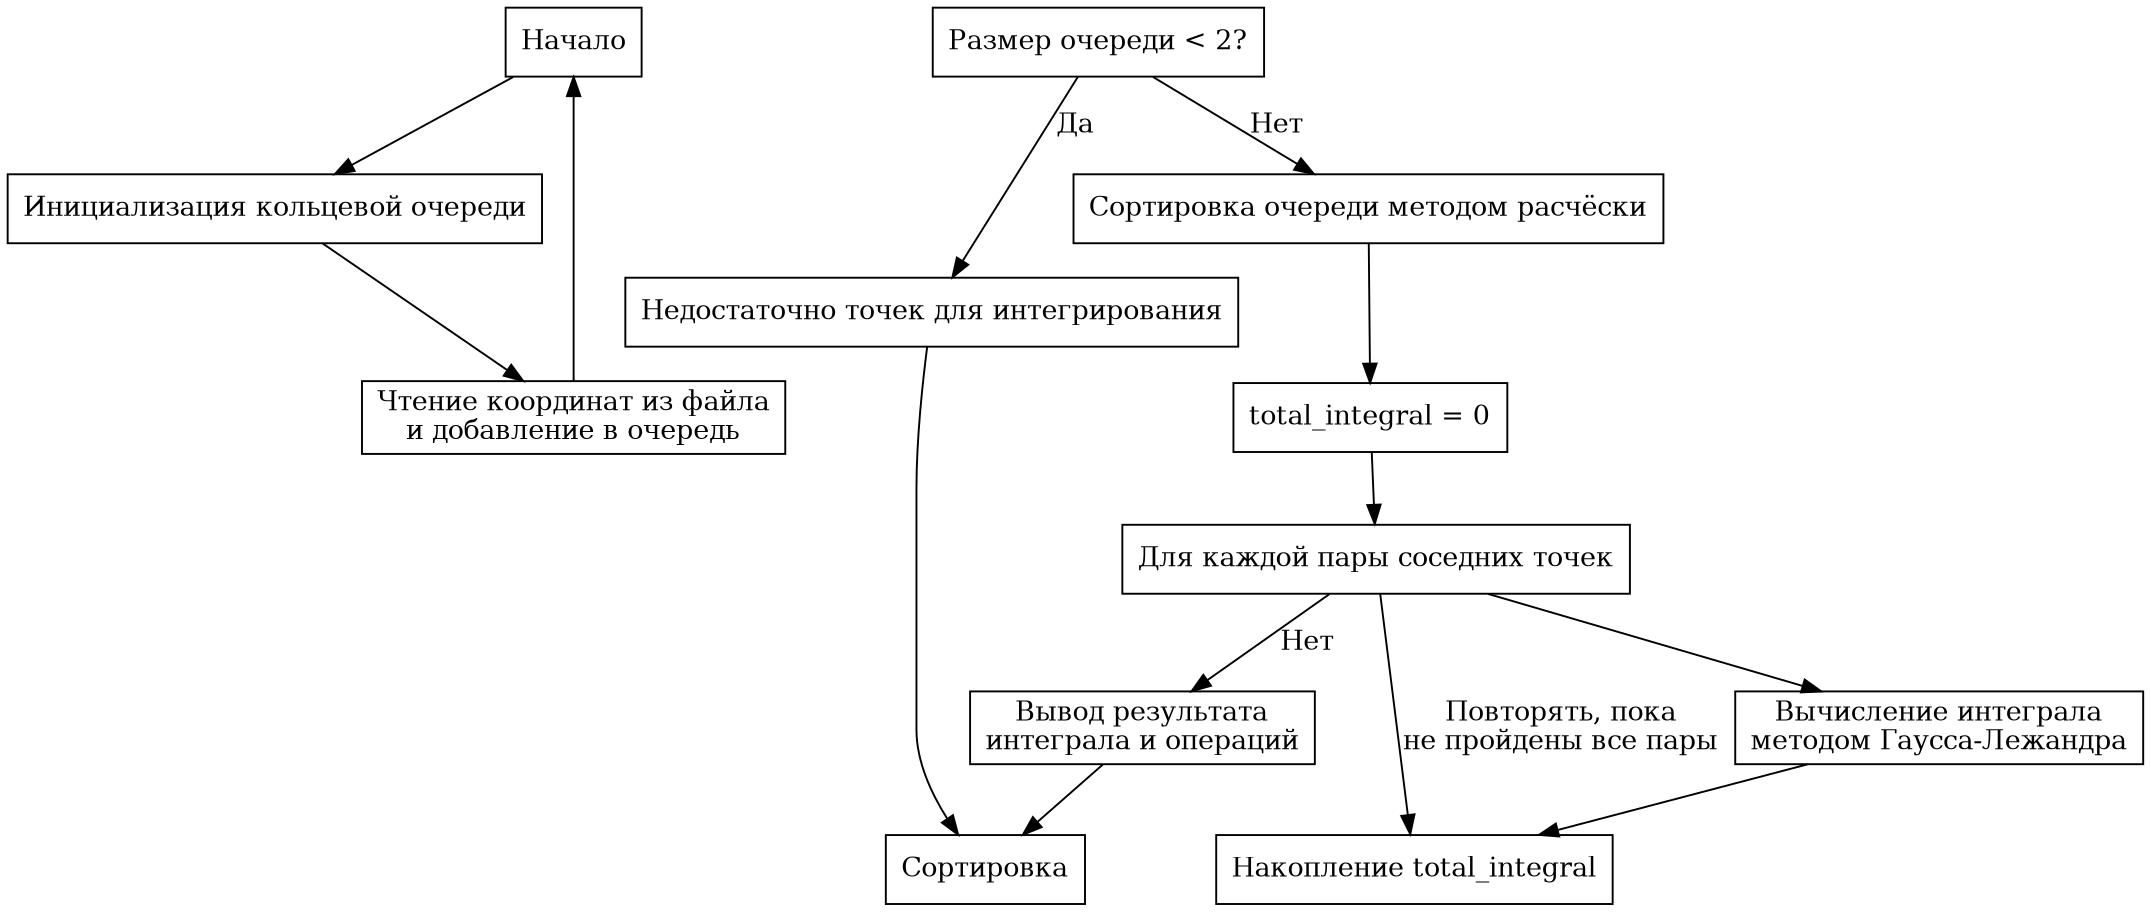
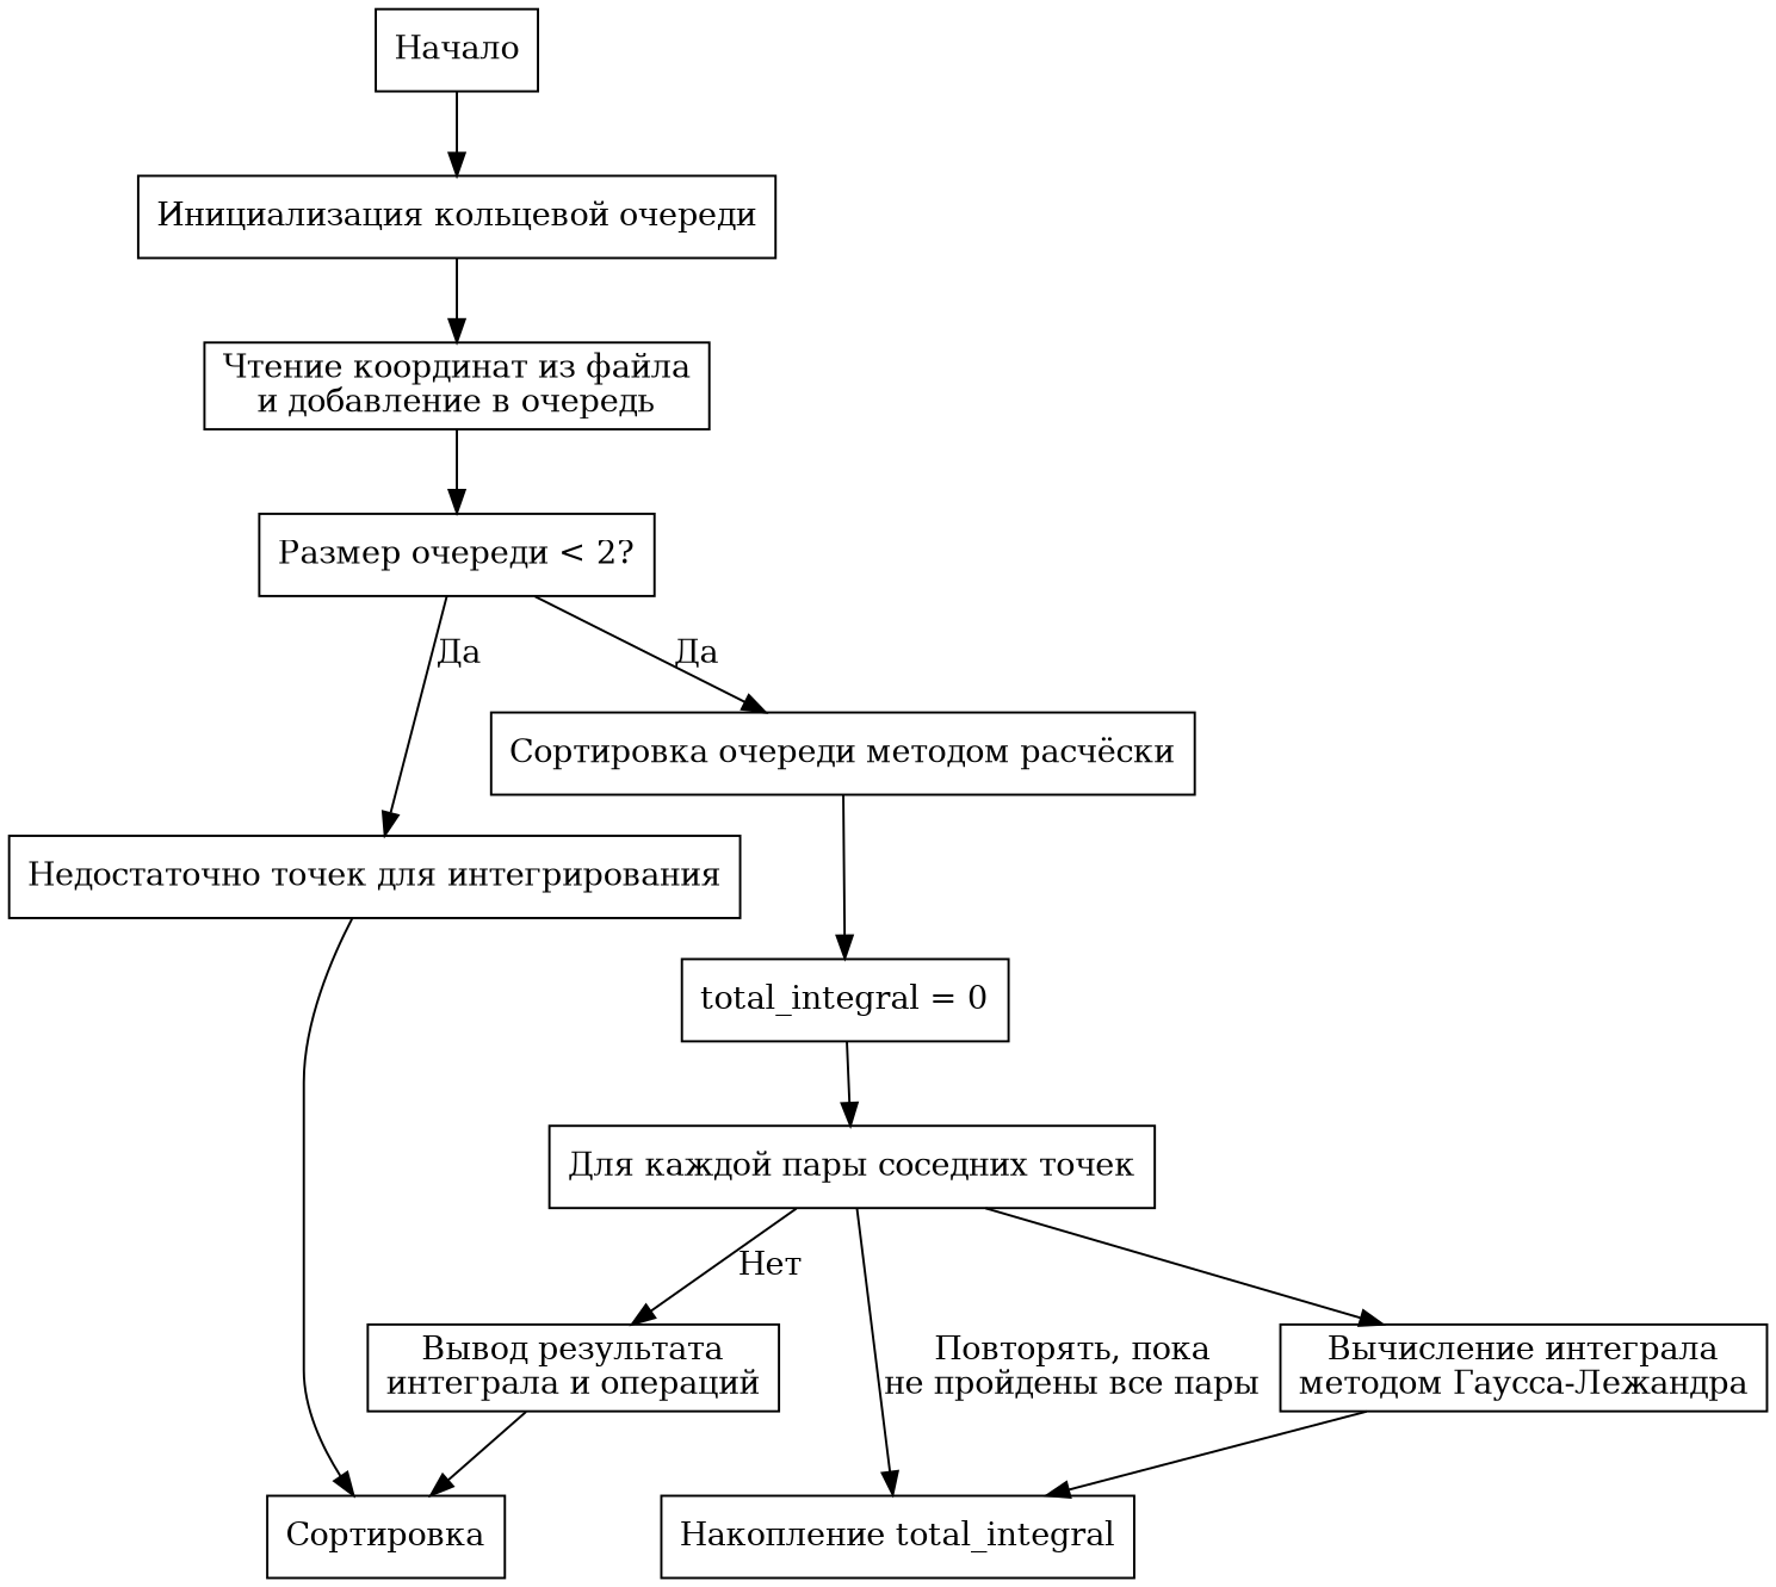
  digraph {
    node [shape=rectangle]
    n1 [label="Начало"]
    n2 [label="Инициализация кольцевой очереди"]
    n3 [label="Чтение координат из файла\nи добавление в очередь"]
    n4 [label="Размер очереди < 2?"]
    n5 [label="Недостаточно точек для интегрирования"]
    n6 [label="Сортировка очереди методом расчёски"]
    n7 [label="Сортировка"]
    n8 [label="total_integral = 0"]
    n9 [label="Для каждой пары соседних точек"]
    n10 [label="Вычисление интеграла\nметодом Гаусса-Лежандра"]
    n11 [label="Вывод результата\nинтеграла и операций"]
    n12 [label="Накопление total_integral"]
    n1 -> n2
    n2 -> n3
-   n3 -> n1
+   n3 -> n4
    n4 -> n5 [label="Да"]
-   n4 -> n6 [label="Нет"]
+   n4 -> n6 [label="Да"]
    n5 -> n7
    n6 -> n8
    n8 -> n9
    n9 -> n10
    n9 -> n11 [label="Нет"]
    n9 -> n12 [label="Повторять, пока\nне пройдены все пары"]
    n10 -> n12
    n11 -> n7
  }
